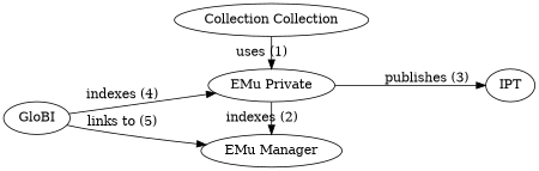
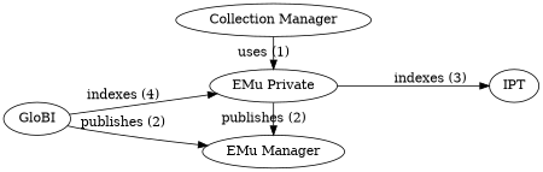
  digraph {
    rankdir=LR
-   n1 [label="Collection Collection"]
+   n1 [label="Collection Manager"]
    n2 [label="EMu Private"]
    n3 [label="EMu Manager"]
    n4 [label=IPT]
    n5 [label=GloBI]
    subgraph sub_1 {
      rank=same
      n1
      n2
      n3
    }
    n1 -> n2 [label="uses (1)"]
-   n2 -> n3 [label="indexes (2)"]
-   n2 -> n4 [label="publishes (3)"]
+   n2 -> n3 [label="publishes (2)"]
+   n2 -> n4 [label="indexes (3)"]
    n5 -> n2 [label="indexes (4)"]
-   n5 -> n3 [label="links to (5)"]
+   n5 -> n3 [label="publishes (2)"]
  }
